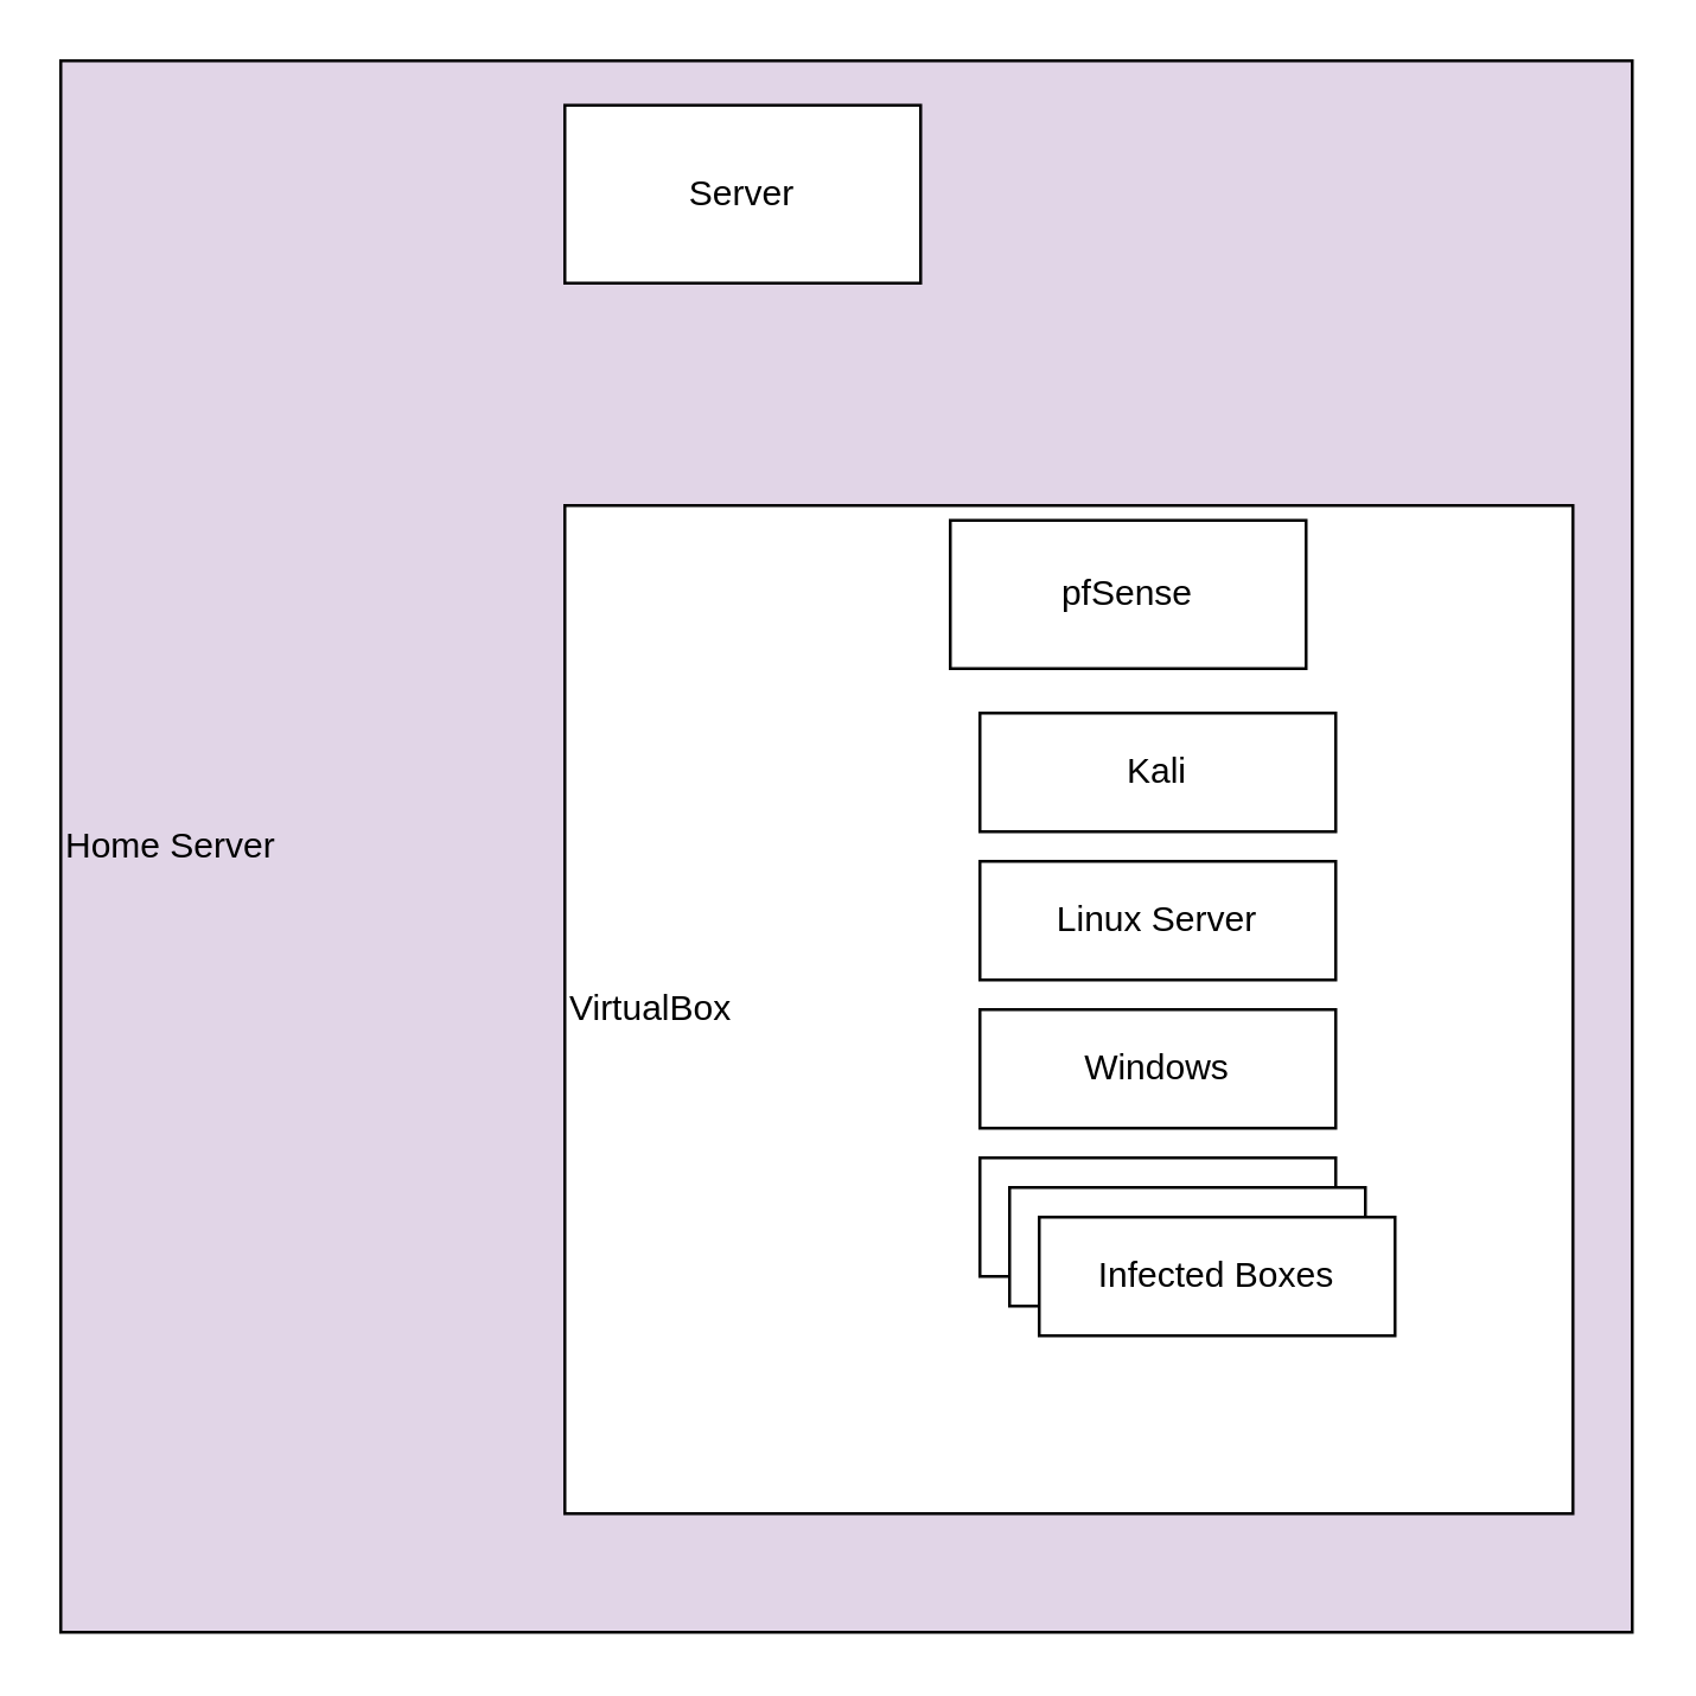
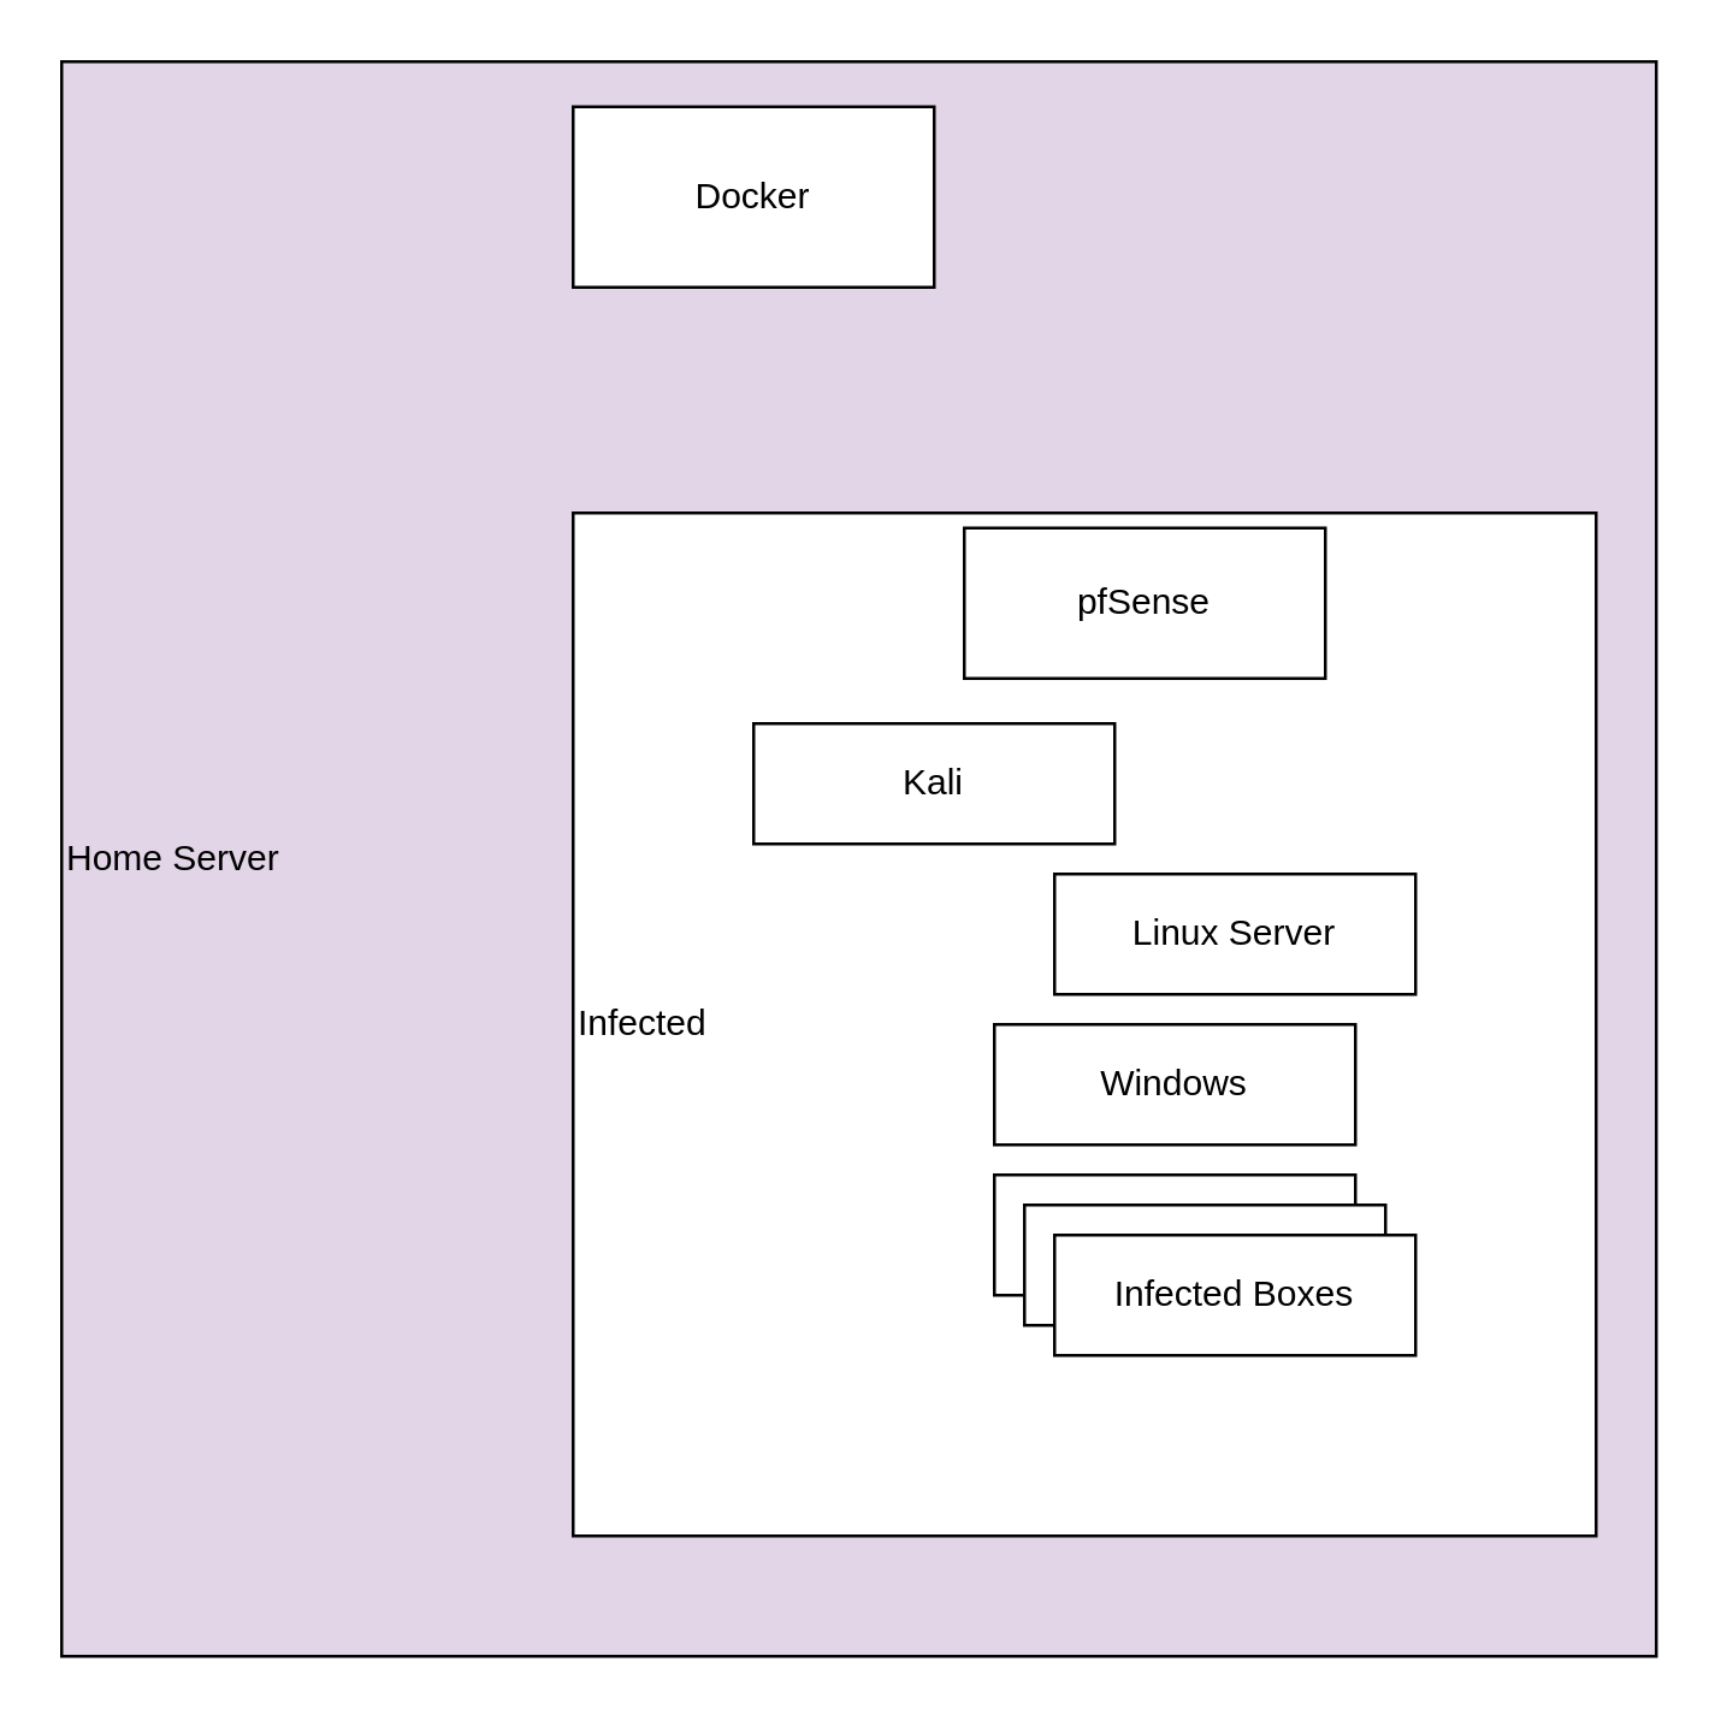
  <mxCell id="0" />
  <mxCell id="1" parent="0" />
  <mxCell id="2" value="Home Server" style="whiteSpace=wrap;html=1;aspect=fixed;align=left;fillColor=#e1d5e7;" vertex="1" parent="1"><mxGeometry x="20" y="20" width="530" height="530" as="geometry" /></mxCell>
- <mxCell id="3" value="Server" style="rounded=0;whiteSpace=wrap;html=1;" vertex="1" parent="1"><mxGeometry x="190" y="35" width="120" height="60" as="geometry" /></mxCell>
- <mxCell id="4" value="VirtualBox" style="whiteSpace=wrap;html=1;aspect=fixed;align=left;" vertex="1" parent="1"><mxGeometry x="190" y="170" width="340" height="340" as="geometry" /></mxCell>
+ <mxCell id="3" value="Docker" style="rounded=0;whiteSpace=wrap;html=1;" vertex="1" parent="1"><mxGeometry x="190" y="35" width="120" height="60" as="geometry" /></mxCell>
+ <mxCell id="4" value="Infected" style="whiteSpace=wrap;html=1;aspect=fixed;align=left;" vertex="1" parent="1"><mxGeometry x="190" y="170" width="340" height="340" as="geometry" /></mxCell>
  <mxCell id="5" value="pfSense" style="rounded=0;whiteSpace=wrap;html=1;" vertex="1" parent="1"><mxGeometry x="320" y="175" width="120" height="50" as="geometry" /></mxCell>
- <mxCell id="6" value="Kali" style="rounded=0;whiteSpace=wrap;html=1;" vertex="1" parent="1"><mxGeometry x="330" y="240" width="120" height="40" as="geometry" /></mxCell>
- <mxCell id="7" value="Linux Server" style="rounded=0;whiteSpace=wrap;html=1;" vertex="1" parent="1"><mxGeometry x="330" y="290" width="120" height="40" as="geometry" /></mxCell>
+ <mxCell id="6" value="Kali" style="rounded=0;whiteSpace=wrap;html=1;" vertex="1" parent="1"><mxGeometry x="250" y="240" width="120" height="40" as="geometry" /></mxCell>
+ <mxCell id="7" value="Linux Server" style="rounded=0;whiteSpace=wrap;html=1;" vertex="1" parent="1"><mxGeometry x="350" y="290" width="120" height="40" as="geometry" /></mxCell>
  <mxCell id="8" value="Windows" style="rounded=0;whiteSpace=wrap;html=1;" vertex="1" parent="1"><mxGeometry x="330" y="340" width="120" height="40" as="geometry" /></mxCell>
  <mxCell id="9" value="Infected Boxes" style="rounded=0;whiteSpace=wrap;html=1;" vertex="1" parent="1"><mxGeometry x="330" y="390" width="120" height="40" as="geometry" /></mxCell>
  <mxCell id="10" value="Infected Boxes" style="rounded=0;whiteSpace=wrap;html=1;" vertex="1" parent="1"><mxGeometry x="340" y="400" width="120" height="40" as="geometry" /></mxCell>
  <mxCell id="11" value="Infected Boxes" style="rounded=0;whiteSpace=wrap;html=1;" vertex="1" parent="1"><mxGeometry x="350" y="410" width="120" height="40" as="geometry" /></mxCell>
